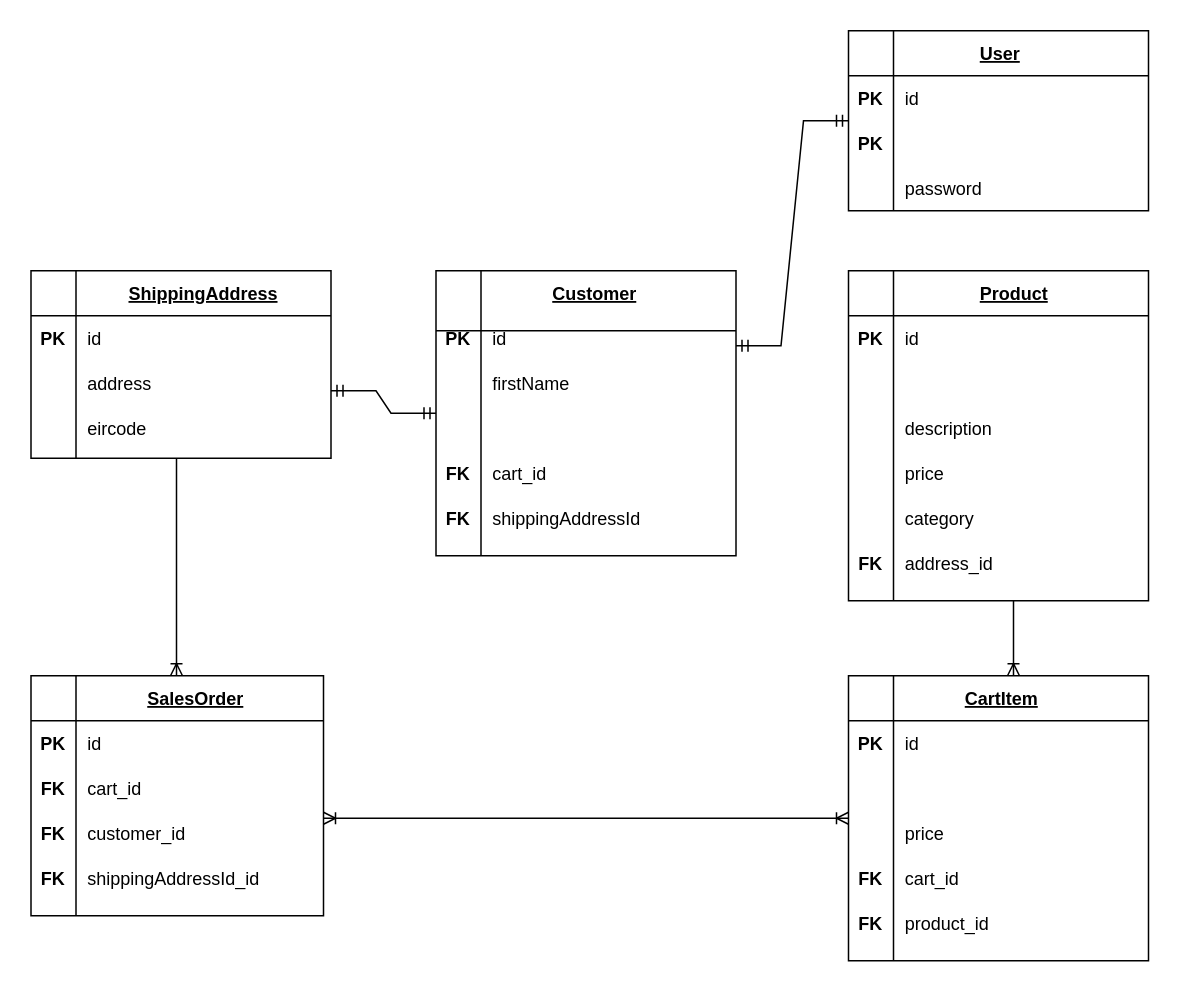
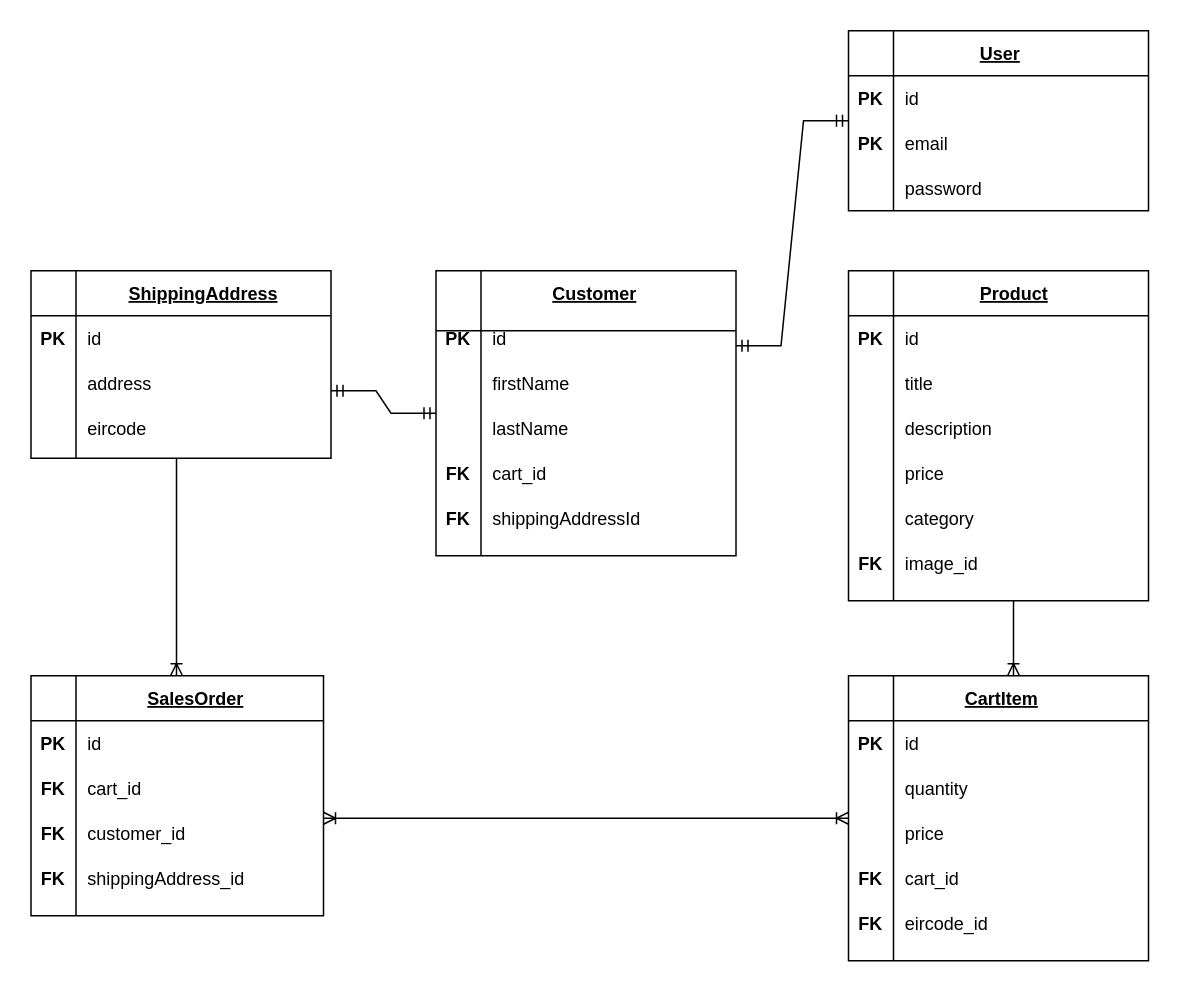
  <mxCell id="0" />
  <mxCell id="1" parent="0" />
  <mxCell id="2" value="" style="shape=internalStorage;whiteSpace=wrap;html=1;backgroundOutline=1;dx=30;dy=40;" vertex="1" parent="1"><mxGeometry x="290" y="180" width="200" height="190" as="geometry" /></mxCell>
  <mxCell id="3" value="Customer" style="shape=partialRectangle;overflow=hidden;connectable=0;fillColor=none;top=0;left=0;bottom=0;right=0;align=left;spacingLeft=6;fontStyle=5;" vertex="1" parent="1"><mxGeometry x="360" y="180" width="115" height="30" as="geometry"><mxRectangle width="220" height="30" as="alternateBounds" /></mxGeometry></mxCell>
  <mxCell id="4" value="id" style="shape=partialRectangle;overflow=hidden;connectable=0;fillColor=none;top=0;left=0;bottom=0;right=0;align=left;spacingLeft=6;" vertex="1" parent="1"><mxGeometry x="320" y="210" width="170" height="30" as="geometry" /></mxCell>
  <mxCell id="5" value="PK" style="shape=partialRectangle;overflow=hidden;connectable=0;fillColor=none;top=0;left=0;bottom=0;right=0;fontStyle=1;" vertex="1" parent="1"><mxGeometry x="290" y="210" width="30" height="30" as="geometry" /></mxCell>
  <mxCell id="6" value="firstName" style="shape=partialRectangle;overflow=hidden;connectable=0;fillColor=none;top=0;left=0;bottom=0;right=0;align=left;spacingLeft=6;" vertex="1" parent="1"><mxGeometry x="320" y="240" width="170" height="30" as="geometry" /></mxCell>
+ <mxCell id="7" value="lastName" style="shape=partialRectangle;overflow=hidden;connectable=0;fillColor=none;top=0;left=0;bottom=0;right=0;align=left;spacingLeft=6;" vertex="1" parent="1"><mxGeometry x="320" y="270" width="170" height="30" as="geometry" /></mxCell>
  <mxCell id="8" value="cart_id" style="shape=partialRectangle;overflow=hidden;connectable=0;fillColor=none;top=0;left=0;bottom=0;right=0;align=left;spacingLeft=6;" vertex="1" parent="1"><mxGeometry x="320" y="300" width="170" height="30" as="geometry" /></mxCell>
  <mxCell id="9" value="FK" style="shape=partialRectangle;overflow=hidden;connectable=0;fillColor=none;top=0;left=0;bottom=0;right=0;fontStyle=1;" vertex="1" parent="1"><mxGeometry x="290" y="300" width="30" height="30" as="geometry" /></mxCell>
  <mxCell id="10" value="shippingAddressId" style="shape=partialRectangle;overflow=hidden;connectable=0;fillColor=none;top=0;left=0;bottom=0;right=0;align=left;spacingLeft=6;" vertex="1" parent="1"><mxGeometry x="320" y="330" width="170" height="30" as="geometry" /></mxCell>
  <mxCell id="11" value="FK" style="shape=partialRectangle;overflow=hidden;connectable=0;fillColor=none;top=0;left=0;bottom=0;right=0;fontStyle=1;" vertex="1" parent="1"><mxGeometry x="290" y="330" width="30" height="30" as="geometry" /></mxCell>
  <mxCell id="12" value="" style="shape=internalStorage;whiteSpace=wrap;html=1;backgroundOutline=1;dx=30;dy=30;" vertex="1" parent="1"><mxGeometry x="565" y="180" width="200" height="220" as="geometry" /></mxCell>
  <mxCell id="13" value="Product" style="shape=partialRectangle;overflow=hidden;connectable=0;fillColor=none;top=0;left=0;bottom=0;right=0;align=left;spacingLeft=6;fontStyle=5;" vertex="1" parent="1"><mxGeometry x="645" y="180" width="105" height="30" as="geometry"><mxRectangle width="220" height="30" as="alternateBounds" /></mxGeometry></mxCell>
  <mxCell id="14" value="id" style="shape=partialRectangle;overflow=hidden;connectable=0;fillColor=none;top=0;left=0;bottom=0;right=0;align=left;spacingLeft=6;" vertex="1" parent="1"><mxGeometry x="595" y="210" width="170" height="30" as="geometry" /></mxCell>
  <mxCell id="15" value="PK" style="shape=partialRectangle;overflow=hidden;connectable=0;fillColor=none;top=0;left=0;bottom=0;right=0;fontStyle=1;" vertex="1" parent="1"><mxGeometry x="565" y="210" width="30" height="30" as="geometry" /></mxCell>
+ <mxCell id="16" value="title" style="shape=partialRectangle;overflow=hidden;connectable=0;fillColor=none;top=0;left=0;bottom=0;right=0;align=left;spacingLeft=6;" vertex="1" parent="1"><mxGeometry x="595" y="240" width="170" height="30" as="geometry" /></mxCell>
  <mxCell id="17" value="description " style="shape=partialRectangle;overflow=hidden;connectable=0;fillColor=none;top=0;left=0;bottom=0;right=0;align=left;spacingLeft=6;" vertex="1" parent="1"><mxGeometry x="595" y="270" width="170" height="30" as="geometry" /></mxCell>
  <mxCell id="18" value="price" style="shape=partialRectangle;overflow=hidden;connectable=0;fillColor=none;top=0;left=0;bottom=0;right=0;align=left;spacingLeft=6;" vertex="1" parent="1"><mxGeometry x="595" y="300" width="170" height="30" as="geometry" /></mxCell>
  <mxCell id="19" value="category" style="shape=partialRectangle;overflow=hidden;connectable=0;fillColor=none;top=0;left=0;bottom=0;right=0;align=left;spacingLeft=6;" vertex="1" parent="1"><mxGeometry x="595" y="330" width="170" height="30" as="geometry" /></mxCell>
- <mxCell id="20" value="address_id" style="shape=partialRectangle;overflow=hidden;connectable=0;fillColor=none;top=0;left=0;bottom=0;right=0;align=left;spacingLeft=6;" vertex="1" parent="1"><mxGeometry x="595" y="360" width="170" height="30" as="geometry" /></mxCell>
+ <mxCell id="20" value="image_id" style="shape=partialRectangle;overflow=hidden;connectable=0;fillColor=none;top=0;left=0;bottom=0;right=0;align=left;spacingLeft=6;" vertex="1" parent="1"><mxGeometry x="595" y="360" width="170" height="30" as="geometry" /></mxCell>
  <mxCell id="21" value="FK" style="shape=partialRectangle;overflow=hidden;connectable=0;fillColor=none;top=0;left=0;bottom=0;right=0;fontStyle=1;" vertex="1" parent="1"><mxGeometry x="565" y="360" width="30" height="30" as="geometry" /></mxCell>
  <mxCell id="22" value="" style="shape=internalStorage;whiteSpace=wrap;html=1;backgroundOutline=1;dx=30;dy=30;" vertex="1" parent="1"><mxGeometry x="565" y="20" width="200" height="120" as="geometry" /></mxCell>
  <mxCell id="23" value="User" style="shape=partialRectangle;overflow=hidden;connectable=0;fillColor=none;top=0;left=0;bottom=0;right=0;align=left;spacingLeft=6;fontStyle=5;" vertex="1" parent="1"><mxGeometry x="645" y="20" width="105" height="30" as="geometry"><mxRectangle width="220" height="30" as="alternateBounds" /></mxGeometry></mxCell>
+ <mxCell id="24" value="email" style="shape=partialRectangle;overflow=hidden;connectable=0;fillColor=none;top=0;left=0;bottom=0;right=0;align=left;spacingLeft=6;" vertex="1" parent="1"><mxGeometry x="595" y="80" width="170" height="30" as="geometry" /></mxCell>
  <mxCell id="25" value="PK" style="shape=partialRectangle;overflow=hidden;connectable=0;fillColor=none;top=0;left=0;bottom=0;right=0;fontStyle=1;" vertex="1" parent="1"><mxGeometry x="565" y="80" width="30" height="30" as="geometry" /></mxCell>
  <mxCell id="26" value="password" style="shape=partialRectangle;overflow=hidden;connectable=0;fillColor=none;top=0;left=0;bottom=0;right=0;align=left;spacingLeft=6;" vertex="1" parent="1"><mxGeometry x="595" y="110" width="170" height="30" as="geometry" /></mxCell>
  <mxCell id="27" value="" style="shape=internalStorage;whiteSpace=wrap;html=1;backgroundOutline=1;dx=30;dy=30;" vertex="1" parent="1"><mxGeometry x="565" y="450" width="200" height="190" as="geometry" /></mxCell>
  <mxCell id="28" value="CartItem" style="shape=partialRectangle;overflow=hidden;connectable=0;fillColor=none;top=0;left=0;bottom=0;right=0;align=left;spacingLeft=6;fontStyle=5;" vertex="1" parent="1"><mxGeometry x="635" y="450" width="115" height="30" as="geometry"><mxRectangle width="220" height="30" as="alternateBounds" /></mxGeometry></mxCell>
  <mxCell id="29" value="id" style="shape=partialRectangle;overflow=hidden;connectable=0;fillColor=none;top=0;left=0;bottom=0;right=0;align=left;spacingLeft=6;" vertex="1" parent="1"><mxGeometry x="595" y="480" width="170" height="30" as="geometry" /></mxCell>
  <mxCell id="30" value="PK" style="shape=partialRectangle;overflow=hidden;connectable=0;fillColor=none;top=0;left=0;bottom=0;right=0;fontStyle=1;" vertex="1" parent="1"><mxGeometry x="565" y="480" width="30" height="30" as="geometry" /></mxCell>
+ <mxCell id="31" value="quantity" style="shape=partialRectangle;overflow=hidden;connectable=0;fillColor=none;top=0;left=0;bottom=0;right=0;align=left;spacingLeft=6;" vertex="1" parent="1"><mxGeometry x="595" y="510" width="170" height="30" as="geometry" /></mxCell>
  <mxCell id="32" value="price" style="shape=partialRectangle;overflow=hidden;connectable=0;fillColor=none;top=0;left=0;bottom=0;right=0;align=left;spacingLeft=6;" vertex="1" parent="1"><mxGeometry x="595" y="540" width="170" height="30" as="geometry" /></mxCell>
  <mxCell id="33" value="cart_id" style="shape=partialRectangle;overflow=hidden;connectable=0;fillColor=none;top=0;left=0;bottom=0;right=0;align=left;spacingLeft=6;" vertex="1" parent="1"><mxGeometry x="595" y="570" width="170" height="30" as="geometry" /></mxCell>
  <mxCell id="34" value="FK" style="shape=partialRectangle;overflow=hidden;connectable=0;fillColor=none;top=0;left=0;bottom=0;right=0;fontStyle=1;" vertex="1" parent="1"><mxGeometry x="565" y="570" width="30" height="30" as="geometry" /></mxCell>
- <mxCell id="35" value="product_id" style="shape=partialRectangle;overflow=hidden;connectable=0;fillColor=none;top=0;left=0;bottom=0;right=0;align=left;spacingLeft=6;" vertex="1" parent="1"><mxGeometry x="595" y="600" width="170" height="30" as="geometry" /></mxCell>
+ <mxCell id="35" value="eircode_id" style="shape=partialRectangle;overflow=hidden;connectable=0;fillColor=none;top=0;left=0;bottom=0;right=0;align=left;spacingLeft=6;" vertex="1" parent="1"><mxGeometry x="595" y="600" width="170" height="30" as="geometry" /></mxCell>
  <mxCell id="36" value="FK" style="shape=partialRectangle;overflow=hidden;connectable=0;fillColor=none;top=0;left=0;bottom=0;right=0;fontStyle=1;" vertex="1" parent="1"><mxGeometry x="565" y="600" width="30" height="30" as="geometry" /></mxCell>
  <mxCell id="37" value="" style="shape=internalStorage;whiteSpace=wrap;html=1;backgroundOutline=1;dx=30;dy=30;" vertex="1" parent="1"><mxGeometry x="20" y="450" width="195" height="160" as="geometry" /></mxCell>
  <mxCell id="38" value="SalesOrder" style="shape=partialRectangle;overflow=hidden;connectable=0;fillColor=none;top=0;left=0;bottom=0;right=0;align=left;spacingLeft=6;fontStyle=5;" vertex="1" parent="1"><mxGeometry x="90" y="450" width="115" height="30" as="geometry"><mxRectangle width="220" height="30" as="alternateBounds" /></mxGeometry></mxCell>
  <mxCell id="39" value="id" style="shape=partialRectangle;overflow=hidden;connectable=0;fillColor=none;top=0;left=0;bottom=0;right=0;align=left;spacingLeft=6;" vertex="1" parent="1"><mxGeometry x="50" y="480" width="170" height="30" as="geometry" /></mxCell>
  <mxCell id="40" value="PK" style="shape=partialRectangle;overflow=hidden;connectable=0;fillColor=none;top=0;left=0;bottom=0;right=0;fontStyle=1;" vertex="1" parent="1"><mxGeometry x="20" y="480" width="30" height="30" as="geometry" /></mxCell>
  <mxCell id="41" value="cart_id" style="shape=partialRectangle;overflow=hidden;connectable=0;fillColor=none;top=0;left=0;bottom=0;right=0;align=left;spacingLeft=6;" vertex="1" parent="1"><mxGeometry x="50" y="510" width="170" height="30" as="geometry" /></mxCell>
  <mxCell id="42" value="customer_id" style="shape=partialRectangle;overflow=hidden;connectable=0;fillColor=none;top=0;left=0;bottom=0;right=0;align=left;spacingLeft=6;" vertex="1" parent="1"><mxGeometry x="50" y="540" width="170" height="30" as="geometry" /></mxCell>
  <mxCell id="43" value="FK" style="shape=partialRectangle;overflow=hidden;connectable=0;fillColor=none;top=0;left=0;bottom=0;right=0;fontStyle=1;" vertex="1" parent="1"><mxGeometry x="20" y="540" width="30" height="30" as="geometry" /></mxCell>
- <mxCell id="44" value="shippingAddressId_id" style="shape=partialRectangle;overflow=hidden;connectable=0;fillColor=none;top=0;left=0;bottom=0;right=0;align=left;spacingLeft=6;" vertex="1" parent="1"><mxGeometry x="50" y="570" width="170" height="30" as="geometry" /></mxCell>
+ <mxCell id="44" value="shippingAddress_id" style="shape=partialRectangle;overflow=hidden;connectable=0;fillColor=none;top=0;left=0;bottom=0;right=0;align=left;spacingLeft=6;" vertex="1" parent="1"><mxGeometry x="50" y="570" width="170" height="30" as="geometry" /></mxCell>
  <mxCell id="45" value="FK" style="shape=partialRectangle;overflow=hidden;connectable=0;fillColor=none;top=0;left=0;bottom=0;right=0;fontStyle=1;" vertex="1" parent="1"><mxGeometry x="20" y="570" width="30" height="30" as="geometry" /></mxCell>
  <mxCell id="46" value="FK" style="shape=partialRectangle;overflow=hidden;connectable=0;fillColor=none;top=0;left=0;bottom=0;right=0;fontStyle=1;" vertex="1" parent="1"><mxGeometry x="20" y="510" width="30" height="30" as="geometry" /></mxCell>
  <mxCell id="47" value="" style="shape=internalStorage;whiteSpace=wrap;html=1;backgroundOutline=1;dx=30;dy=30;" vertex="1" parent="1"><mxGeometry x="20" y="180" width="200" height="125" as="geometry" /></mxCell>
  <mxCell id="48" value="ShippingAddress" style="shape=partialRectangle;overflow=hidden;connectable=0;fillColor=none;top=0;left=0;bottom=0;right=0;align=left;spacingLeft=6;fontStyle=5;" vertex="1" parent="1"><mxGeometry x="77.5" y="180" width="115" height="30" as="geometry"><mxRectangle width="220" height="30" as="alternateBounds" /></mxGeometry></mxCell>
  <mxCell id="49" value="id" style="shape=partialRectangle;overflow=hidden;connectable=0;fillColor=none;top=0;left=0;bottom=0;right=0;align=left;spacingLeft=6;" vertex="1" parent="1"><mxGeometry x="50" y="210" width="170" height="30" as="geometry" /></mxCell>
  <mxCell id="50" value="PK" style="shape=partialRectangle;overflow=hidden;connectable=0;fillColor=none;top=0;left=0;bottom=0;right=0;fontStyle=1;" vertex="1" parent="1"><mxGeometry x="20" y="210" width="30" height="30" as="geometry" /></mxCell>
  <mxCell id="51" value="address" style="shape=partialRectangle;overflow=hidden;connectable=0;fillColor=none;top=0;left=0;bottom=0;right=0;align=left;spacingLeft=6;" vertex="1" parent="1"><mxGeometry x="50" y="240" width="170" height="30" as="geometry" /></mxCell>
  <mxCell id="52" value="eircode" style="shape=partialRectangle;overflow=hidden;connectable=0;fillColor=none;top=0;left=0;bottom=0;right=0;align=left;spacingLeft=6;" vertex="1" parent="1"><mxGeometry x="50" y="270" width="170" height="30" as="geometry" /></mxCell>
  <mxCell id="53" value="" style="edgeStyle=entityRelationEdgeStyle;fontSize=12;html=1;endArrow=ERmandOne;startArrow=ERmandOne;rounded=0;" edge="1" parent="1" target="2"><mxGeometry width="100" height="100" relative="1" as="geometry"><mxPoint x="220" y="260" as="sourcePoint" /><mxPoint x="320" y="160" as="targetPoint" /></mxGeometry></mxCell>
  <mxCell id="54" value="" style="edgeStyle=entityRelationEdgeStyle;fontSize=12;html=1;endArrow=ERmandOne;startArrow=ERmandOne;rounded=0;entryX=0;entryY=0.5;entryDx=0;entryDy=0;" edge="1" parent="1" target="22"><mxGeometry width="100" height="100" relative="1" as="geometry"><mxPoint x="490" y="230" as="sourcePoint" /><mxPoint x="560" y="262.5" as="targetPoint" /></mxGeometry></mxCell>
  <mxCell id="55" value="" style="fontSize=12;html=1;endArrow=ERoneToMany;rounded=0;" edge="1" parent="1"><mxGeometry width="100" height="100" relative="1" as="geometry"><mxPoint x="675" y="400" as="sourcePoint" /><mxPoint x="675" y="450" as="targetPoint" /><Array as="points" /></mxGeometry></mxCell>
  <mxCell id="56" value="" style="fontSize=12;html=1;endArrow=ERoneToMany;startArrow=ERoneToMany;rounded=0;entryX=0;entryY=0.5;entryDx=0;entryDy=0;" edge="1" parent="1" target="27"><mxGeometry width="100" height="100" relative="1" as="geometry"><mxPoint x="215" y="545" as="sourcePoint" /><mxPoint x="467.5" y="490" as="targetPoint" /></mxGeometry></mxCell>
  <mxCell id="57" value="" style="fontSize=12;html=1;endArrow=ERoneToMany;rounded=0;exitX=0.485;exitY=1;exitDx=0;exitDy=0;exitPerimeter=0;" edge="1" parent="1" source="47"><mxGeometry width="100" height="100" relative="1" as="geometry"><mxPoint x="117" y="310" as="sourcePoint" /><mxPoint x="117" y="450" as="targetPoint" /><Array as="points" /></mxGeometry></mxCell>
  <mxCell id="58" value="id" style="shape=partialRectangle;overflow=hidden;connectable=0;fillColor=none;top=0;left=0;bottom=0;right=0;align=left;spacingLeft=6;" vertex="1" parent="1"><mxGeometry x="595" y="50" width="170" height="30" as="geometry" /></mxCell>
  <mxCell id="59" value="PK" style="shape=partialRectangle;overflow=hidden;connectable=0;fillColor=none;top=0;left=0;bottom=0;right=0;fontStyle=1;" vertex="1" parent="1"><mxGeometry x="565" y="50" width="30" height="30" as="geometry" /></mxCell>
